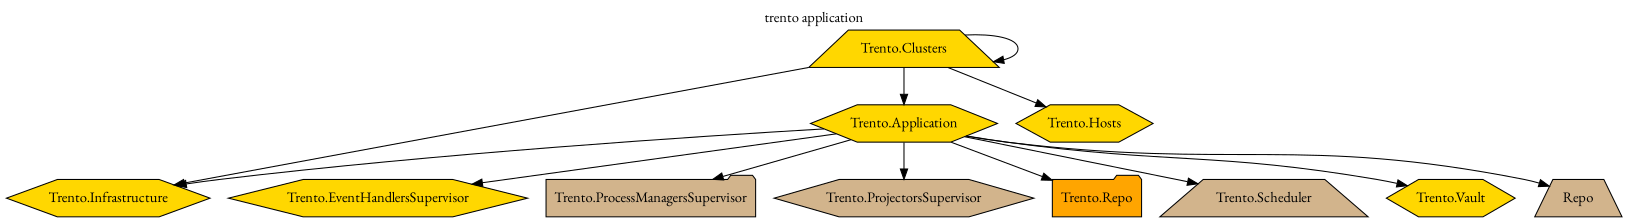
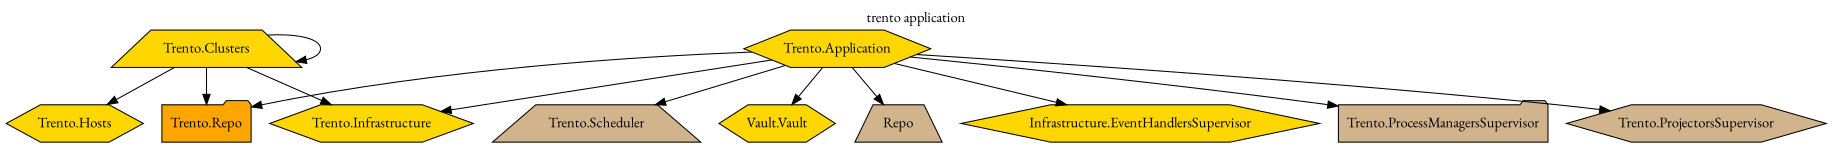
  digraph {
    fontname="EB Garamond"
    label="trento application"
    labelloc=top
    rankdir=TB
    node [fillcolor=gold fontname="EB Garamond" shape=hexagon style=filled]
    edge [fontname="EB Garamond"]
    "Trento.Application"
-   "Trento.EventHandlersSupervisor"
+   "Trento.EventHandlersSupervisor" [label="Infrastructure.EventHandlersSupervisor"]
    "Trento.Infrastructure"
    "Trento.ProcessManagersSupervisor" [fillcolor=tan shape=folder]
    "Trento.ProjectorsSupervisor" [fillcolor=tan]
    "Trento.Repo" [fillcolor=orange shape=folder]
    "Trento.Scheduler" [fillcolor=tan shape=trapezium]
-   "Trento.Vault"
+   "Trento.Vault" [label="Vault.Vault"]
    n9 [fillcolor=tan label=Repo shape=trapezium]
    "Trento.Clusters" [shape=trapezium]
    "Trento.Hosts"
    "Trento.Application" -> "Trento.EventHandlersSupervisor"
    "Trento.Application" -> "Trento.Infrastructure"
    "Trento.Application" -> "Trento.ProcessManagersSupervisor"
    "Trento.Application" -> "Trento.ProjectorsSupervisor"
    "Trento.Application" -> "Trento.Repo"
    "Trento.Application" -> "Trento.Scheduler"
    "Trento.Application" -> "Trento.Vault"
    "Trento.Application" -> n9
    "Trento.Clusters" -> "Trento.Infrastructure"
-   "Trento.Clusters" -> "Trento.Application"
+   "Trento.Clusters" -> "Trento.Repo"
    "Trento.Clusters" -> "Trento.Clusters"
    "Trento.Clusters" -> "Trento.Hosts"
  }
